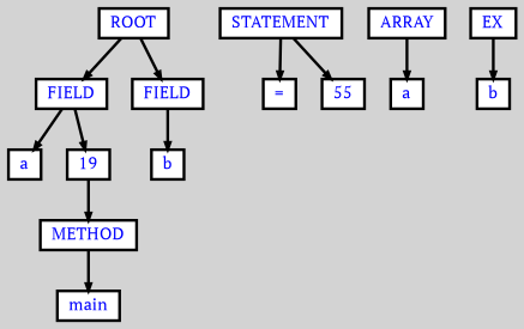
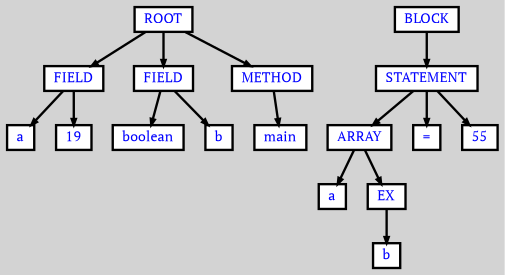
  digraph {
    bgcolor=lightgrey
    fontname="PT Serif"
    ordering=out
    ranksep=.4
    node [color=black fillcolor=white fixedsize=false fontcolor=blue fontname="PT Serif" fontsize=12 shape=box style="filled, solid, bold"]
    edge [arrowsize=.5 color=black fontname="PT Serif" style=bold]
    n1 [height=.25 label=ROOT width=.25]
    n2 [height=.25 label=FIELD width=.25]
    n3 [height=.25 label=FIELD width=.25]
    n4 [height=.25 label=METHOD width=.25]
    n5 [height=.25 label=a width=.25]
    n6 [height=.25 label=19 width=.25]
+   n7 [height=.25 label=boolean width=.25]
    n8 [height=.25 label=b width=.25]
    n9 [height=.25 label=main width=.25]
+   n10 [height=.25 label=BLOCK width=.25]
    n11 [height=.25 label=STATEMENT width=.25]
    n12 [height=.25 label=ARRAY width=.25]
    n13 [height=.25 label="=" width=.25]
    n14 [height=.25 label=55 width=.25]
    n15 [height=.25 label=a width=.25]
    n16 [height=.25 label=EX width=.25]
    n17 [height=.25 label=b width=.25]
    n1 -> n2
    n1 -> n3
-   n6 -> n4
+   n1 -> n4
    n2 -> n5
    n2 -> n6
+   n3 -> n7
    n3 -> n8
    n4 -> n9
+   n10 -> n11
+   n11 -> n12
    n11 -> n13
    n11 -> n14
    n12 -> n15
+   n12 -> n16
    n16 -> n17
  }
